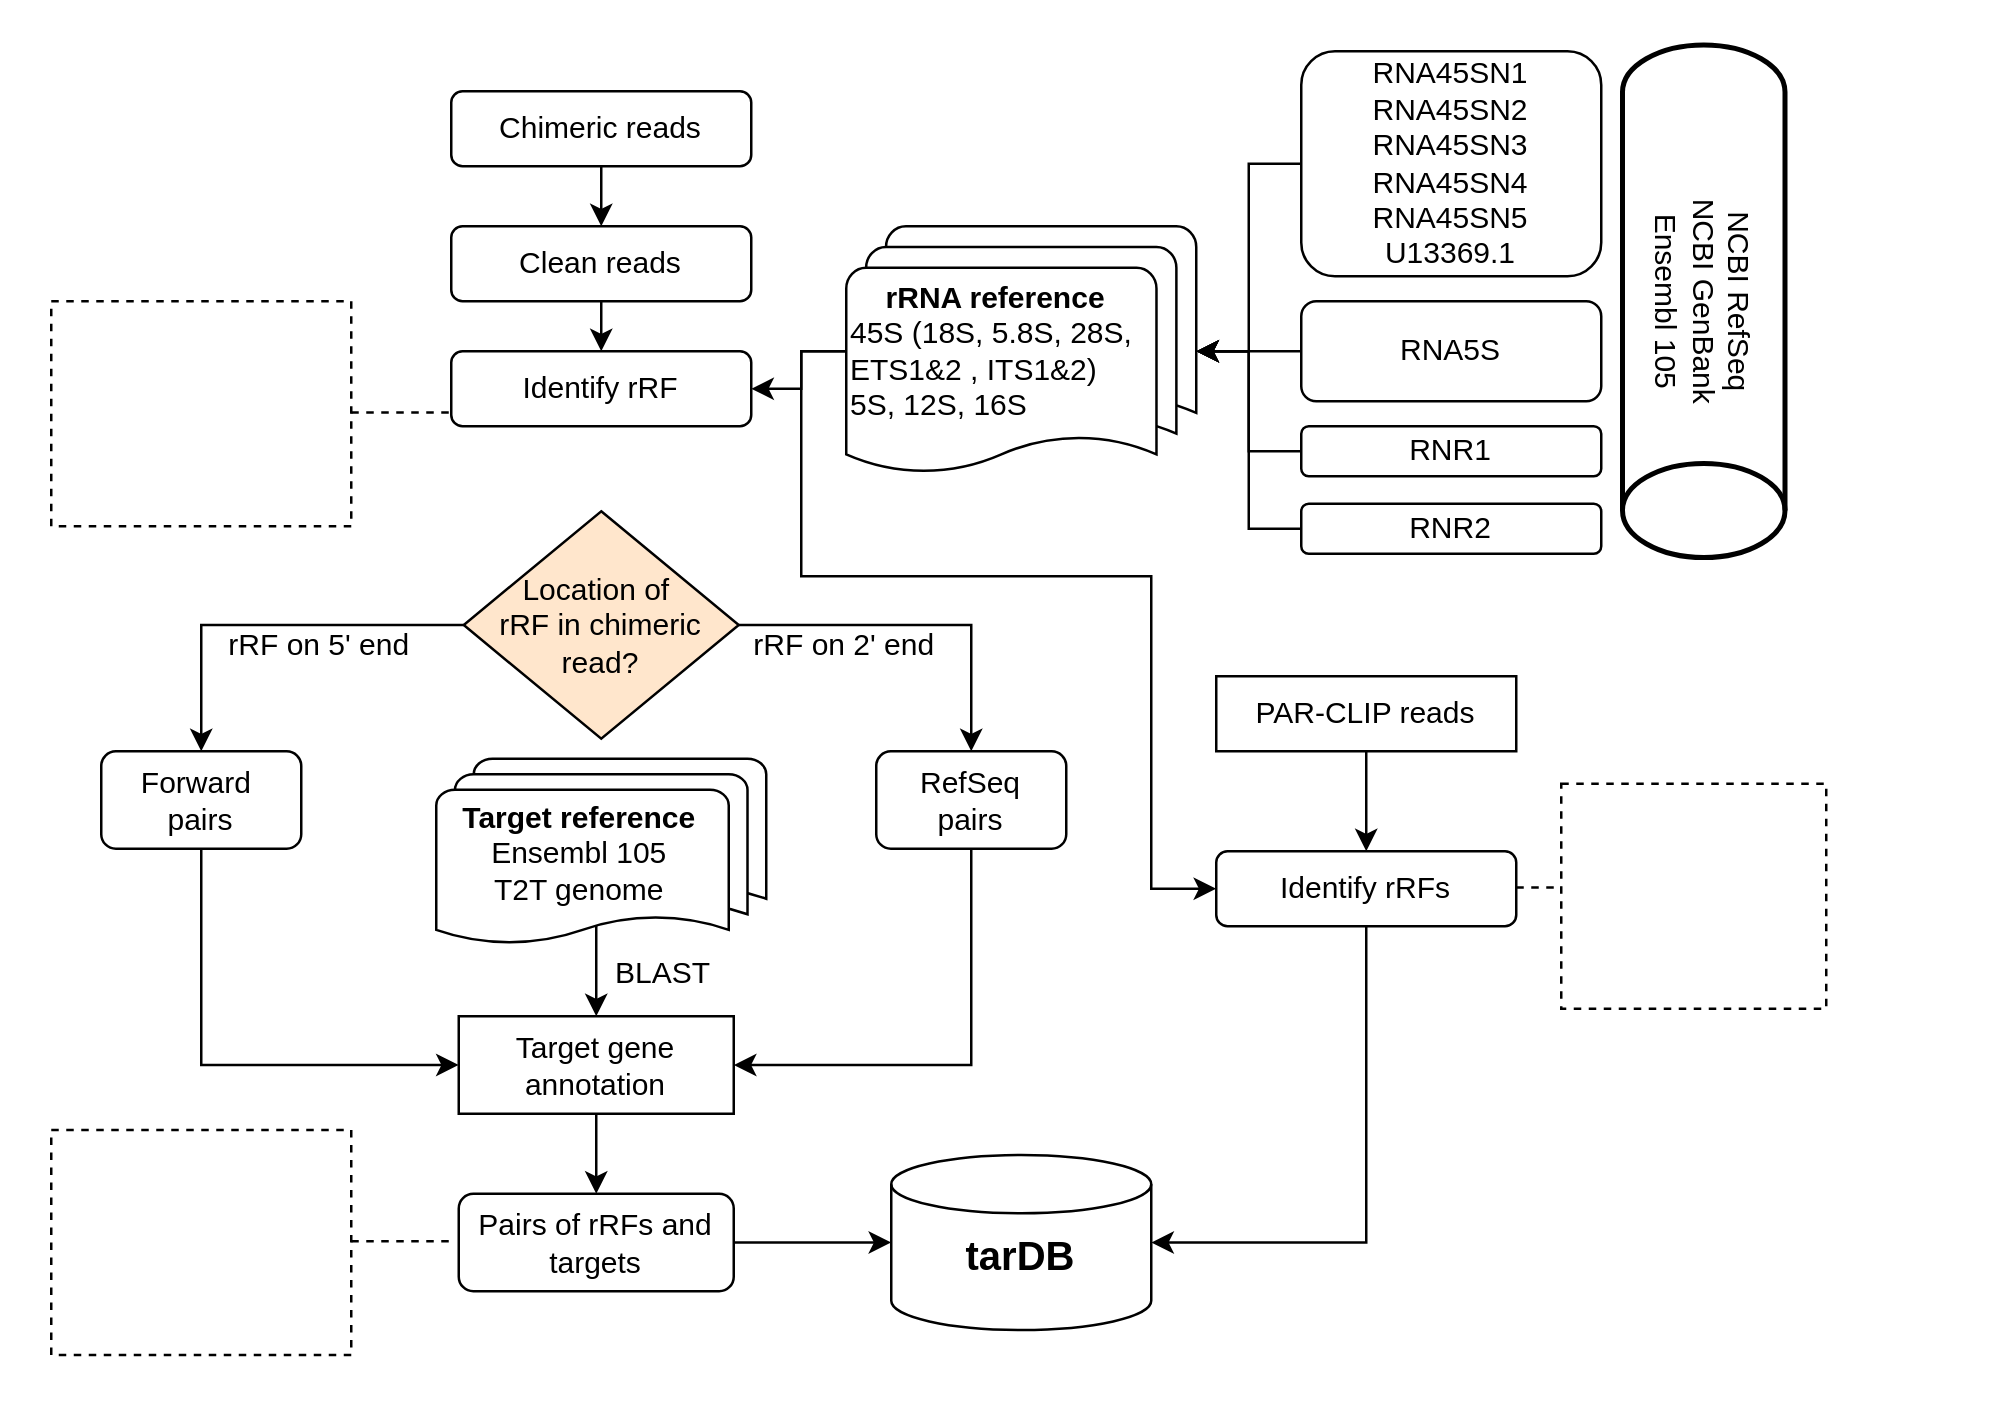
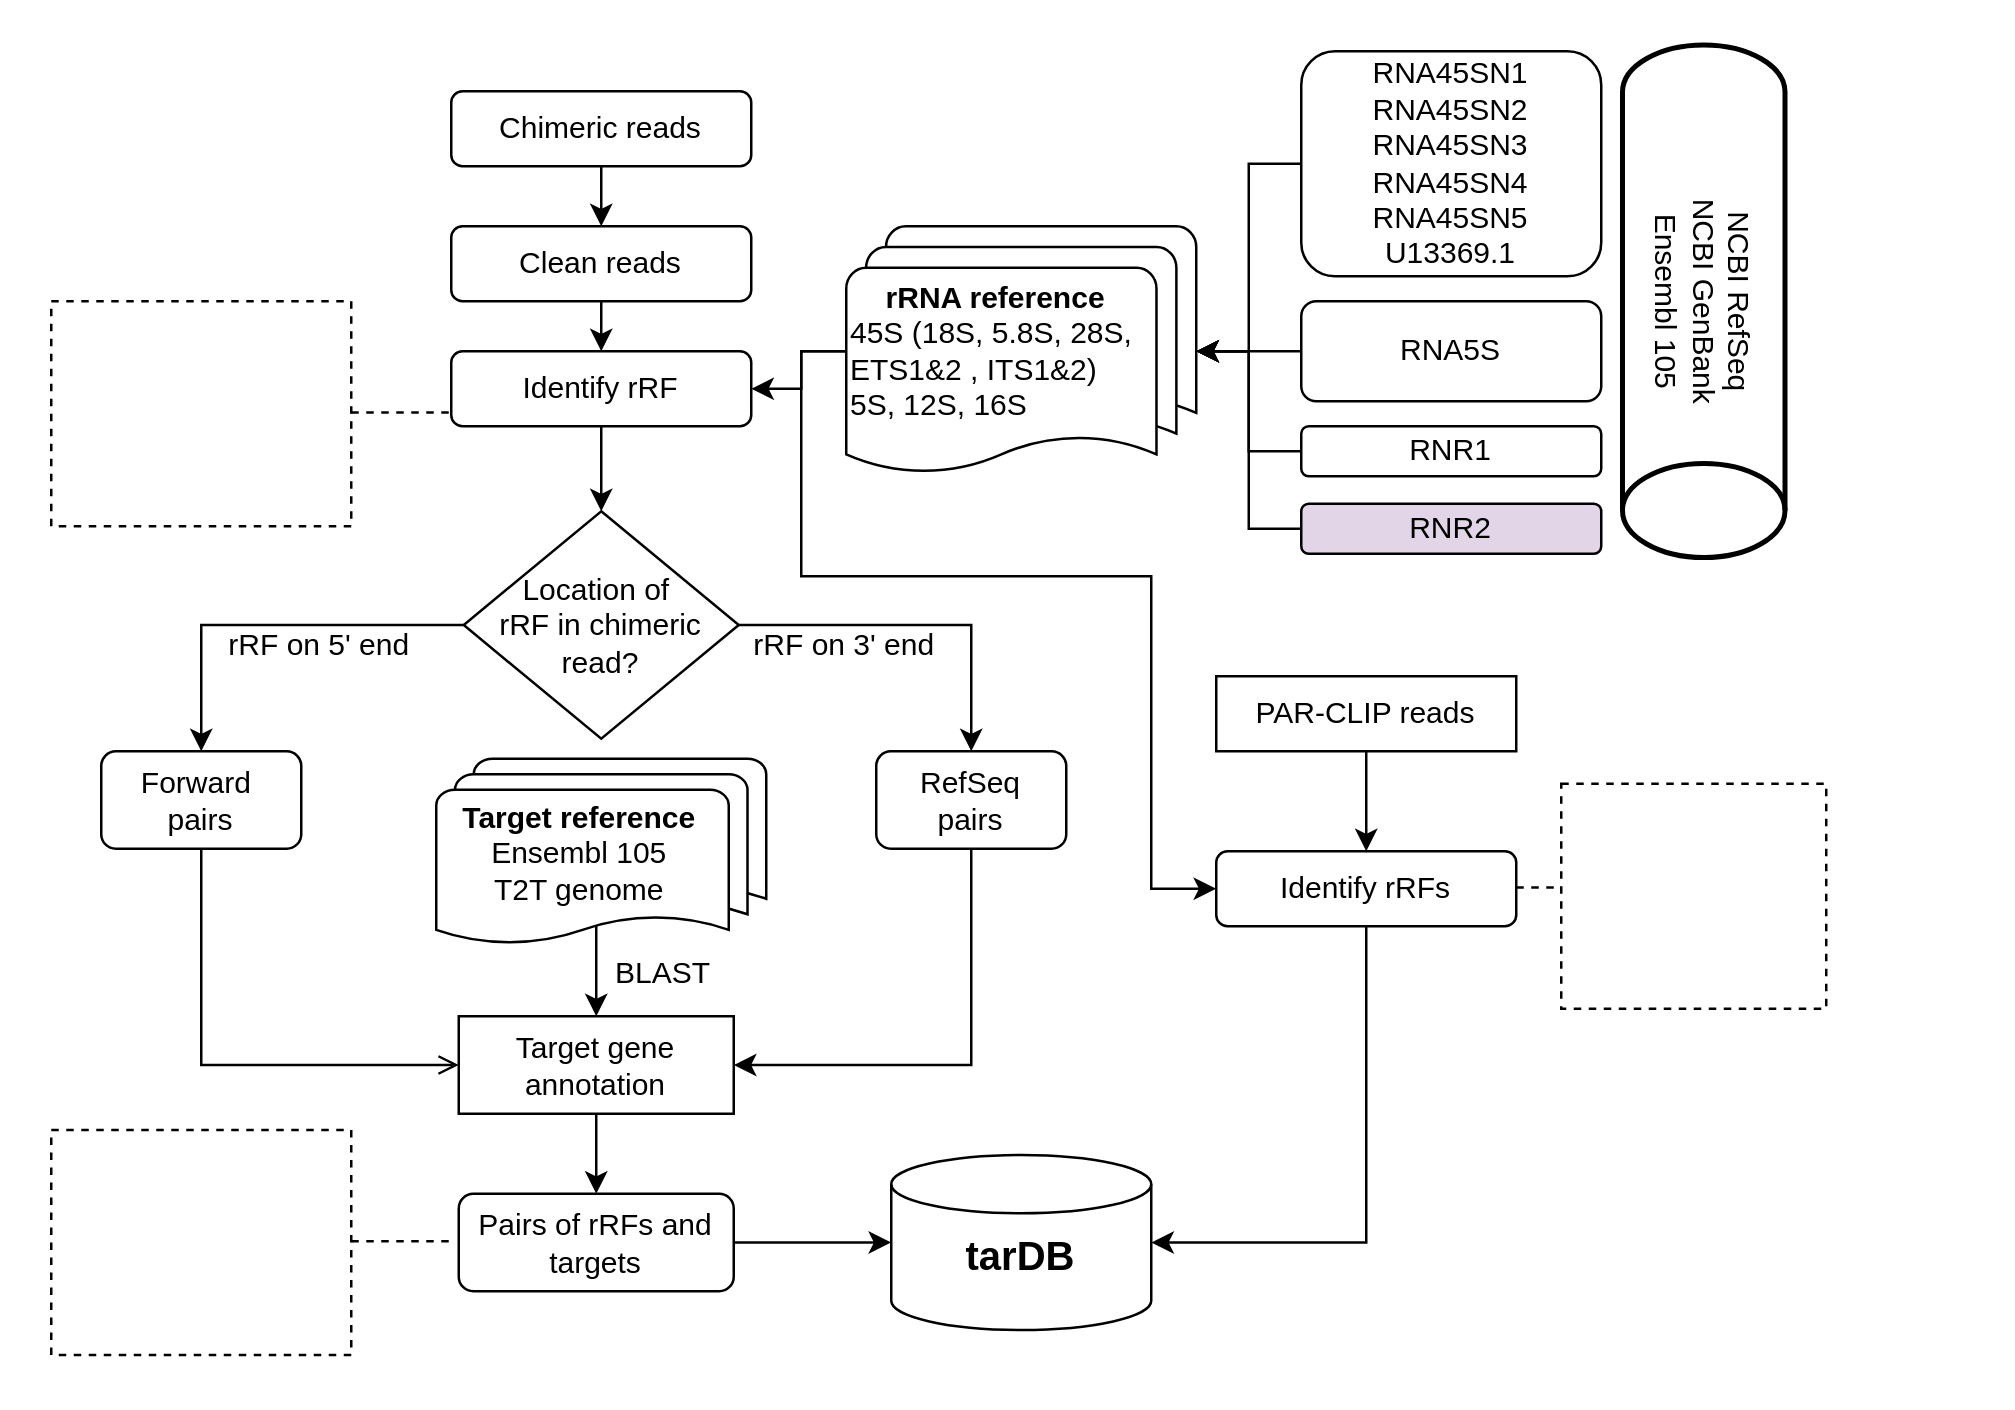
  <mxCell id="0" />
  <mxCell id="1" parent="0" />
  <mxCell id="2" style="edgeStyle=orthogonalEdgeStyle;rounded=0;orthogonalLoop=1;jettySize=auto;html=1;exitX=0.5;exitY=1;exitDx=0;exitDy=0;" edge="1" parent="1" source="3" target="5"><mxGeometry relative="1" as="geometry" /></mxCell>
  <mxCell id="3" value="Chimeric reads" style="rounded=1;whiteSpace=wrap;html=1;fontSize=12;glass=0;strokeWidth=1;shadow=0;" parent="1" vertex="1"><mxGeometry x="180" y="36" width="120" height="30" as="geometry" /></mxCell>
  <mxCell id="4" style="edgeStyle=orthogonalEdgeStyle;rounded=0;orthogonalLoop=1;jettySize=auto;html=1;exitX=0.5;exitY=1;exitDx=0;exitDy=0;entryX=0.5;entryY=0;entryDx=0;entryDy=0;" edge="1" parent="1" source="5" target="18"><mxGeometry relative="1" as="geometry" /></mxCell>
  <mxCell id="5" value="Clean reads" style="rounded=1;whiteSpace=wrap;html=1;fontSize=12;glass=0;strokeWidth=1;shadow=0;" vertex="1" parent="1"><mxGeometry x="180" y="90" width="120" height="30" as="geometry" /></mxCell>
  <mxCell id="6" style="edgeStyle=orthogonalEdgeStyle;rounded=0;orthogonalLoop=1;jettySize=auto;html=1;exitX=0;exitY=0.5;exitDx=0;exitDy=0;entryX=1;entryY=0.5;entryDx=0;entryDy=0;" edge="1" parent="1" source="7" target="14"><mxGeometry relative="1" as="geometry" /></mxCell>
  <mxCell id="7" value="RNA45SN1&lt;br&gt;&lt;div&gt;RNA45SN2&lt;br&gt;&lt;/div&gt;&lt;div&gt;RNA45SN3&lt;br&gt;&lt;/div&gt;&lt;div&gt;RNA45SN4&lt;br&gt;&lt;/div&gt;&lt;div&gt;RNA45SN5&lt;br&gt;&lt;/div&gt;&lt;div&gt;U13369.1&lt;/div&gt;" style="rounded=1;whiteSpace=wrap;html=1;" vertex="1" parent="1"><mxGeometry x="520" y="20" width="120" height="90" as="geometry" /></mxCell>
  <mxCell id="8" style="edgeStyle=orthogonalEdgeStyle;rounded=0;orthogonalLoop=1;jettySize=auto;html=1;exitX=0;exitY=0.5;exitDx=0;exitDy=0;entryX=1;entryY=0.5;entryDx=0;entryDy=0;" edge="1" parent="1" source="9" target="14"><mxGeometry relative="1" as="geometry"><mxPoint x="486" y="120" as="targetPoint" /></mxGeometry></mxCell>
  <mxCell id="9" value="RNR1" style="rounded=1;whiteSpace=wrap;html=1;" vertex="1" parent="1"><mxGeometry x="520" y="170" width="120" height="20" as="geometry" /></mxCell>
  <mxCell id="10" style="edgeStyle=orthogonalEdgeStyle;rounded=0;orthogonalLoop=1;jettySize=auto;html=1;exitX=0;exitY=0.5;exitDx=0;exitDy=0;entryX=1;entryY=0.5;entryDx=0;entryDy=0;" edge="1" parent="1" source="11" target="14"><mxGeometry relative="1" as="geometry"><mxPoint x="486" y="110" as="targetPoint" /></mxGeometry></mxCell>
- <mxCell id="11" value="RNR2" style="rounded=1;whiteSpace=wrap;html=1;" vertex="1" parent="1"><mxGeometry x="520" y="201" width="120" height="20" as="geometry" /></mxCell>
+ <mxCell id="11" value="RNR2" style="rounded=1;whiteSpace=wrap;html=1;fillColor=#e1d5e7;" vertex="1" parent="1"><mxGeometry x="520" y="201" width="120" height="20" as="geometry" /></mxCell>
  <mxCell id="12" style="edgeStyle=orthogonalEdgeStyle;rounded=0;orthogonalLoop=1;jettySize=auto;html=1;exitX=0;exitY=0.5;exitDx=0;exitDy=0;exitPerimeter=0;entryX=1;entryY=0.5;entryDx=0;entryDy=0;" edge="1" parent="1" source="14" target="18"><mxGeometry relative="1" as="geometry"><mxPoint x="310" y="180" as="targetPoint" /><Array as="points"><mxPoint x="320" y="140" /><mxPoint x="320" y="155" /></Array></mxGeometry></mxCell>
  <mxCell id="13" style="edgeStyle=orthogonalEdgeStyle;rounded=0;orthogonalLoop=1;jettySize=auto;html=1;exitX=0;exitY=0.5;exitDx=0;exitDy=0;exitPerimeter=0;entryX=0;entryY=0.5;entryDx=0;entryDy=0;" edge="1" parent="1" source="14" target="37"><mxGeometry relative="1" as="geometry"><mxPoint x="450" y="260" as="sourcePoint" /><mxPoint x="550" y="320" as="targetPoint" /><Array as="points"><mxPoint x="320" y="140" /><mxPoint x="320" y="230" /><mxPoint x="460" y="230" /><mxPoint x="460" y="355" /></Array></mxGeometry></mxCell>
  <mxCell id="14" value="&lt;div style=&quot;text-align: center;&quot;&gt;&lt;b&gt;rRNA reference&lt;/b&gt;&lt;/div&gt;45S (18S,&amp;nbsp;5.8S,&amp;nbsp;28S,&amp;nbsp;&lt;div&gt;ETS1&amp;amp;2 , ITS1&amp;amp;2)&lt;br&gt;5S,&amp;nbsp;12S,&amp;nbsp;16S&lt;/div&gt;" style="strokeWidth=1;html=1;shape=mxgraph.flowchart.multi-document;whiteSpace=wrap;align=left;" vertex="1" parent="1"><mxGeometry x="338" y="90" width="140" height="100" as="geometry" /></mxCell>
  <mxCell id="15" style="edgeStyle=orthogonalEdgeStyle;rounded=0;orthogonalLoop=1;jettySize=auto;html=1;exitX=0;exitY=0.5;exitDx=0;exitDy=0;entryX=1;entryY=0.5;entryDx=0;entryDy=0;" edge="1" parent="1" source="16" target="14"><mxGeometry relative="1" as="geometry" /></mxCell>
  <mxCell id="16" value="RNA5S" style="rounded=1;whiteSpace=wrap;html=1;" vertex="1" parent="1"><mxGeometry x="520" y="120" width="120" height="40" as="geometry" /></mxCell>
+ <mxCell id="17" style="edgeStyle=orthogonalEdgeStyle;rounded=0;orthogonalLoop=1;jettySize=auto;html=1;exitX=0.5;exitY=1;exitDx=0;exitDy=0;" edge="1" parent="1" source="18" target="21"><mxGeometry relative="1" as="geometry" /></mxCell>
  <mxCell id="18" value="Identify rRF" style="rounded=1;whiteSpace=wrap;html=1;fontSize=12;glass=0;strokeWidth=1;shadow=0;" vertex="1" parent="1"><mxGeometry x="180" y="140" width="120" height="30" as="geometry" /></mxCell>
  <mxCell id="19" style="edgeStyle=orthogonalEdgeStyle;rounded=0;orthogonalLoop=1;jettySize=auto;html=1;exitX=1;exitY=0.5;exitDx=0;exitDy=0;entryX=0.5;entryY=0;entryDx=0;entryDy=0;" edge="1" parent="1" source="21" target="23"><mxGeometry relative="1" as="geometry" /></mxCell>
  <mxCell id="20" style="edgeStyle=orthogonalEdgeStyle;rounded=0;orthogonalLoop=1;jettySize=auto;html=1;exitX=0;exitY=0.5;exitDx=0;exitDy=0;entryX=0.5;entryY=0;entryDx=0;entryDy=0;" edge="1" parent="1" source="21" target="25"><mxGeometry relative="1" as="geometry" /></mxCell>
- <mxCell id="21" value="Location of&amp;nbsp;&lt;div&gt;rRF in chimeric read?&lt;/div&gt;" style="rhombus;whiteSpace=wrap;html=1;fillColor=#ffe6cc;" vertex="1" parent="1"><mxGeometry x="185" y="204" width="110" height="91" as="geometry" /></mxCell>
+ <mxCell id="21" value="Location of&amp;nbsp;&lt;div&gt;rRF in chimeric read?&lt;/div&gt;" style="rhombus;whiteSpace=wrap;html=1;" vertex="1" parent="1"><mxGeometry x="185" y="204" width="110" height="91" as="geometry" /></mxCell>
  <mxCell id="22" style="edgeStyle=orthogonalEdgeStyle;rounded=0;orthogonalLoop=1;jettySize=auto;html=1;exitX=0.5;exitY=1;exitDx=0;exitDy=0;entryX=1;entryY=0.5;entryDx=0;entryDy=0;" edge="1" parent="1" source="23" target="32"><mxGeometry relative="1" as="geometry" /></mxCell>
  <mxCell id="23" value="RefSeq&lt;div&gt;pairs&lt;br&gt;&lt;/div&gt;" style="rounded=1;whiteSpace=wrap;html=1;" vertex="1" parent="1"><mxGeometry x="350" y="300" width="76" height="39" as="geometry" /></mxCell>
- <mxCell id="24" style="edgeStyle=orthogonalEdgeStyle;rounded=0;orthogonalLoop=1;jettySize=auto;html=1;exitX=0.5;exitY=1;exitDx=0;exitDy=0;entryX=0;entryY=0.5;entryDx=0;entryDy=0;" edge="1" parent="1" source="25" target="32"><mxGeometry relative="1" as="geometry" /></mxCell>
+ <mxCell id="24" style="edgeStyle=orthogonalEdgeStyle;rounded=0;orthogonalLoop=1;jettySize=auto;html=1;exitX=0.5;exitY=1;exitDx=0;exitDy=0;entryX=0;entryY=0.5;entryDx=0;entryDy=0;endArrow=open;" edge="1" parent="1" source="25" target="32"><mxGeometry relative="1" as="geometry" /></mxCell>
  <mxCell id="25" value="Forward&amp;nbsp;&lt;div&gt;pairs&lt;/div&gt;" style="rounded=1;whiteSpace=wrap;html=1;" vertex="1" parent="1"><mxGeometry x="40" y="300" width="80" height="39" as="geometry" /></mxCell>
  <mxCell id="26" value="NCBI RefSeq&lt;div&gt;NCBI GenBank&lt;/div&gt;&lt;div&gt;Ensembl 105&lt;/div&gt;" style="strokeWidth=2;html=1;shape=mxgraph.flowchart.direct_data;whiteSpace=wrap;rotation=90;horizontal=1;" vertex="1" parent="1"><mxGeometry x="578.5" y="87.5" width="205" height="65" as="geometry" /></mxCell>
  <mxCell id="27" value="" style="endArrow=none;dashed=1;html=1;rounded=0;" edge="1" parent="1"><mxGeometry width="50" height="50" relative="1" as="geometry"><mxPoint x="140" y="164.5" as="sourcePoint" /><mxPoint x="180" y="164.5" as="targetPoint" /></mxGeometry></mxCell>
  <mxCell id="28" value="" style="rounded=0;whiteSpace=wrap;html=1;dashed=1;" vertex="1" parent="1"><mxGeometry x="20" y="120" width="120" height="90" as="geometry" /></mxCell>
  <mxCell id="29" style="edgeStyle=orthogonalEdgeStyle;rounded=0;orthogonalLoop=1;jettySize=auto;html=1;exitX=0.5;exitY=0.88;exitDx=0;exitDy=0;exitPerimeter=0;entryX=0.5;entryY=0;entryDx=0;entryDy=0;" edge="1" parent="1" source="30" target="32"><mxGeometry relative="1" as="geometry" /></mxCell>
  <mxCell id="30" value="&lt;div style=&quot;&quot;&gt;&lt;div style=&quot;&quot;&gt;&lt;b&gt;Target reference&lt;/b&gt;&lt;/div&gt;&lt;div&gt;Ensembl 105&lt;/div&gt;&lt;div&gt;T2T genome&lt;/div&gt;&lt;/div&gt;" style="strokeWidth=1;html=1;shape=mxgraph.flowchart.multi-document;whiteSpace=wrap;align=center;textDirection=ltr;spacing=0;spacingLeft=-17;" vertex="1" parent="1"><mxGeometry x="174" y="303" width="132" height="75" as="geometry" /></mxCell>
  <mxCell id="31" value="" style="edgeStyle=orthogonalEdgeStyle;rounded=0;orthogonalLoop=1;jettySize=auto;html=1;" edge="1" parent="1" source="32" target="40"><mxGeometry relative="1" as="geometry" /></mxCell>
  <mxCell id="32" value="Target gene annotation" style="whiteSpace=wrap;html=1;rounded=0;" vertex="1" parent="1"><mxGeometry x="183" y="406" width="110" height="39" as="geometry" /></mxCell>
  <mxCell id="33" value="rRF on 5' end" style="text;html=1;align=center;verticalAlign=middle;whiteSpace=wrap;rounded=0;" vertex="1" parent="1"><mxGeometry x="85" y="243" width="85" height="30" as="geometry" /></mxCell>
  <mxCell id="34" value="BLAST" style="text;html=1;align=left;verticalAlign=middle;whiteSpace=wrap;rounded=0;" vertex="1" parent="1"><mxGeometry x="244" y="374" width="46" height="30" as="geometry" /></mxCell>
  <mxCell id="35" style="edgeStyle=orthogonalEdgeStyle;rounded=0;orthogonalLoop=1;jettySize=auto;html=1;exitX=0.5;exitY=1;exitDx=0;exitDy=0;entryX=0.5;entryY=0;entryDx=0;entryDy=0;" edge="1" parent="1" source="36" target="37"><mxGeometry relative="1" as="geometry" /></mxCell>
  <mxCell id="36" value="PAR-CLIP reads" style="whiteSpace=wrap;html=1;fontSize=12;glass=0;strokeWidth=1;shadow=0;rounded=0;" vertex="1" parent="1"><mxGeometry x="486" y="270" width="120" height="30" as="geometry" /></mxCell>
  <mxCell id="37" value="Identify rRFs" style="rounded=1;whiteSpace=wrap;html=1;fontSize=12;glass=0;strokeWidth=1;shadow=0;" vertex="1" parent="1"><mxGeometry x="486" y="340" width="120" height="30" as="geometry" /></mxCell>
  <mxCell id="38" value="&lt;b&gt;&lt;font style=&quot;font-size: 16px;&quot;&gt;tarDB&lt;/font&gt;&lt;/b&gt;" style="strokeWidth=1;html=1;shape=mxgraph.flowchart.database;whiteSpace=wrap;spacing=0;spacingTop=10;" vertex="1" parent="1"><mxGeometry x="356" y="461.5" width="104" height="70" as="geometry" /></mxCell>
  <mxCell id="39" value="" style="edgeStyle=orthogonalEdgeStyle;rounded=0;orthogonalLoop=1;jettySize=auto;html=1;" edge="1" parent="1" source="40" target="38"><mxGeometry relative="1" as="geometry" /></mxCell>
  <mxCell id="40" value="Pairs of rRFs and targets" style="rounded=1;whiteSpace=wrap;html=1;" vertex="1" parent="1"><mxGeometry x="183" y="477" width="110" height="39" as="geometry" /></mxCell>
  <mxCell id="41" value="" style="endArrow=none;dashed=1;html=1;rounded=0;" edge="1" parent="1"><mxGeometry width="50" height="50" relative="1" as="geometry"><mxPoint x="606" y="354.5" as="sourcePoint" /><mxPoint x="646" y="354.5" as="targetPoint" /></mxGeometry></mxCell>
  <mxCell id="42" value="" style="rounded=0;whiteSpace=wrap;html=1;dashed=1;" vertex="1" parent="1"><mxGeometry x="624" y="313" width="106" height="90" as="geometry" /></mxCell>
  <mxCell id="43" style="edgeStyle=orthogonalEdgeStyle;rounded=0;orthogonalLoop=1;jettySize=auto;html=1;entryX=1;entryY=0.5;entryDx=0;entryDy=0;entryPerimeter=0;exitX=0.5;exitY=1;exitDx=0;exitDy=0;" edge="1" parent="1" source="37" target="38"><mxGeometry relative="1" as="geometry" /></mxCell>
- <mxCell id="44" value="rRF on 2' end" style="text;html=1;align=center;verticalAlign=middle;whiteSpace=wrap;rounded=0;" vertex="1" parent="1"><mxGeometry x="295" y="243" width="85" height="30" as="geometry" /></mxCell>
+ <mxCell id="44" value="rRF on 3' end" style="text;html=1;align=center;verticalAlign=middle;whiteSpace=wrap;rounded=0;" vertex="1" parent="1"><mxGeometry x="295" y="243" width="85" height="30" as="geometry" /></mxCell>
  <mxCell id="45" value="" style="endArrow=none;dashed=1;html=1;rounded=0;" edge="1" parent="1"><mxGeometry width="50" height="50" relative="1" as="geometry"><mxPoint x="140" y="496" as="sourcePoint" /><mxPoint x="180" y="496" as="targetPoint" /></mxGeometry></mxCell>
  <mxCell id="46" value="" style="rounded=0;whiteSpace=wrap;html=1;dashed=1;" vertex="1" parent="1"><mxGeometry x="20" y="451.5" width="120" height="90" as="geometry" /></mxCell>
